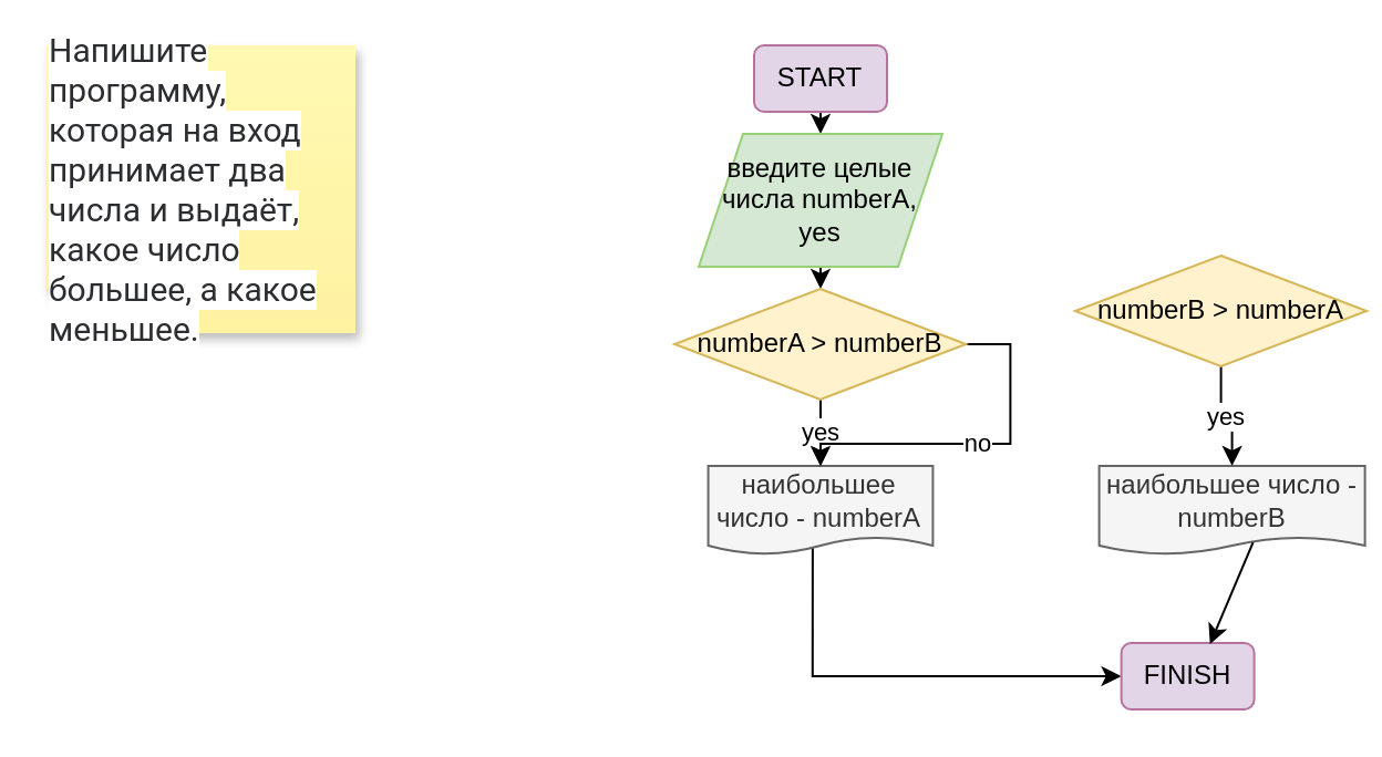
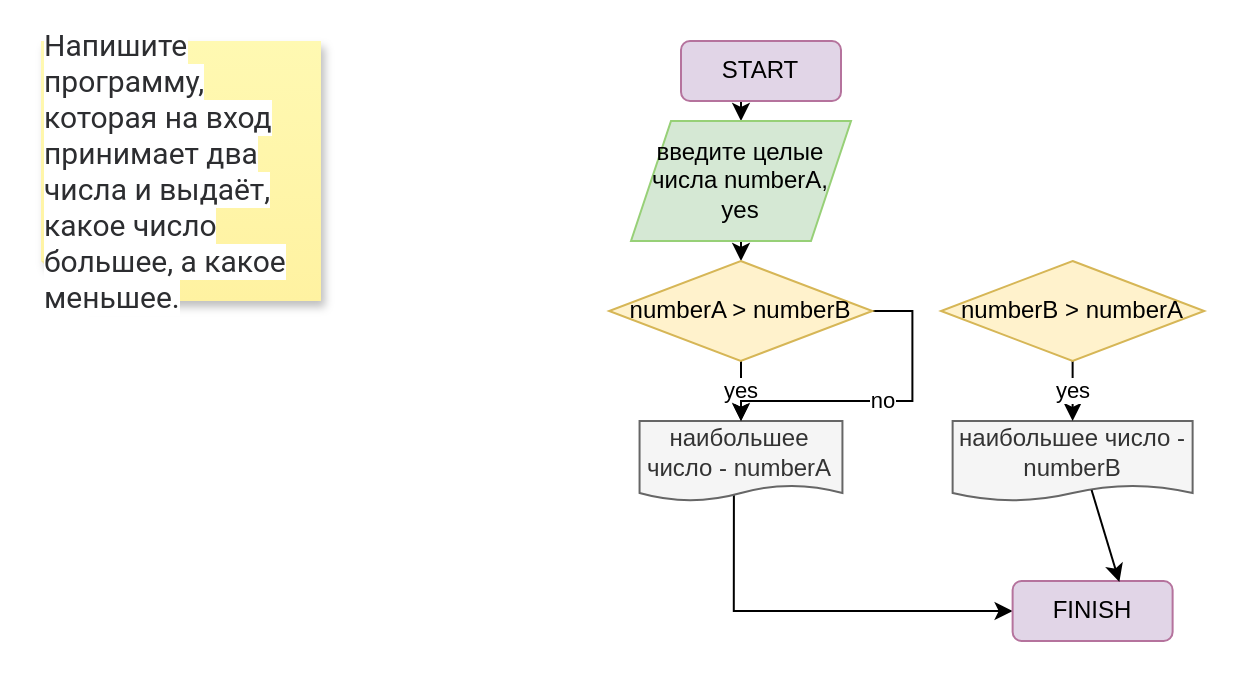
  <mxCell id="0" />
  <mxCell id="1" parent="0" />
  <mxCell id="2" value="&lt;span style=&quot;color: rgb(44, 45, 48); font-family: Roboto, &amp;quot;San Francisco&amp;quot;, &amp;quot;Helvetica Neue&amp;quot;, Helvetica, Arial; font-size: 15px; background-color: rgb(255, 255, 255);&quot;&gt;Напишите программу, которая на вход принимает два числа и выдаёт, какое число большее, а какое меньшее.&lt;/span&gt;" style="shape=note;whiteSpace=wrap;html=1;backgroundOutline=1;fontColor=#000000;darkOpacity=0.05;fillColor=#FFF9B2;strokeColor=none;fillStyle=solid;direction=west;gradientDirection=north;gradientColor=#FFF2A1;shadow=1;size=20;pointerEvents=1;align=left;" parent="1" vertex="1"><mxGeometry x="20" y="20" width="140" height="130" as="geometry" /></mxCell>
  <mxCell id="3" style="edgeStyle=orthogonalEdgeStyle;rounded=0;orthogonalLoop=1;jettySize=auto;html=1;exitX=0.5;exitY=1;exitDx=0;exitDy=0;entryX=0.5;entryY=0;entryDx=0;entryDy=0;" parent="1" source="4" target="7" edge="1"><mxGeometry relative="1" as="geometry" /></mxCell>
- <mxCell id="4" value="START" style="rounded=1;whiteSpace=wrap;html=1;fillColor=#e1d5e7;strokeColor=#B5739D;" parent="1" vertex="1"><mxGeometry x="340" y="20" width="60" height="30" as="geometry" /></mxCell>
+ <mxCell id="4" value="START" style="rounded=1;whiteSpace=wrap;html=1;fillColor=#e1d5e7;strokeColor=#B5739D;" parent="1" vertex="1"><mxGeometry x="340" y="20" width="80" height="30" as="geometry" /></mxCell>
  <mxCell id="5" style="edgeStyle=orthogonalEdgeStyle;rounded=0;orthogonalLoop=1;jettySize=auto;html=1;exitX=0.5;exitY=1;exitDx=0;exitDy=0;entryX=0.5;entryY=0;entryDx=0;entryDy=0;" parent="1" source="7" edge="1"><mxGeometry relative="1" as="geometry"><mxPoint x="370.005" y="100" as="targetPoint" /></mxGeometry></mxCell>
  <mxCell id="6" style="edgeStyle=orthogonalEdgeStyle;rounded=0;orthogonalLoop=1;jettySize=auto;html=1;exitX=0.5;exitY=1;exitDx=0;exitDy=0;entryX=0.5;entryY=0;entryDx=0;entryDy=0;" parent="1" source="7" edge="1"><mxGeometry relative="1" as="geometry"><mxPoint x="370" y="130" as="targetPoint" /></mxGeometry></mxCell>
  <mxCell id="7" value="введите целые числа numberA, yes" style="shape=parallelogram;perimeter=parallelogramPerimeter;whiteSpace=wrap;html=1;fixedSize=1;strokeColor=#97D077;fillColor=#d5e8d4;" parent="1" vertex="1"><mxGeometry x="315" y="60" width="110" height="60" as="geometry" /></mxCell>
  <mxCell id="8" style="edgeStyle=orthogonalEdgeStyle;rounded=0;orthogonalLoop=1;jettySize=auto;html=1;exitX=0.465;exitY=0.863;exitDx=0;exitDy=0;entryX=0;entryY=0.5;entryDx=0;entryDy=0;exitPerimeter=0;" parent="1" source="9" target="10" edge="1"><mxGeometry relative="1" as="geometry"><Array as="points"><mxPoint x="366" y="305" /></Array></mxGeometry></mxCell>
  <mxCell id="9" value="наибольшее число - numberA" style="shape=document;whiteSpace=wrap;html=1;boundedLbl=1;strokeColor=#666666;fillColor=#f5f5f5;fontColor=#333333;size=0.199;" parent="1" vertex="1"><mxGeometry x="319.28" y="210" width="101.44" height="40" as="geometry" /></mxCell>
- <mxCell id="10" value="FINISH" style="rounded=1;whiteSpace=wrap;html=1;fillColor=#e1d5e7;strokeColor=#B5739D;" parent="1" vertex="1"><mxGeometry x="505.81" y="290" width="60" height="30" as="geometry" /></mxCell>
+ <mxCell id="10" value="FINISH" style="rounded=1;whiteSpace=wrap;html=1;fillColor=#e1d5e7;strokeColor=#B5739D;" parent="1" vertex="1"><mxGeometry x="505.81" y="290" width="80" height="30" as="geometry" /></mxCell>
  <mxCell id="11" value="yes" style="edgeStyle=orthogonalEdgeStyle;rounded=0;orthogonalLoop=1;jettySize=auto;html=1;exitX=0.5;exitY=1;exitDx=0;exitDy=0;" parent="1" source="13" edge="1"><mxGeometry relative="1" as="geometry"><mxPoint x="370" y="210" as="targetPoint" /><Array as="points"><mxPoint x="370" y="210" /><mxPoint x="370" y="210" /></Array></mxGeometry></mxCell>
  <mxCell id="12" value="no" style="edgeStyle=orthogonalEdgeStyle;rounded=0;orthogonalLoop=1;jettySize=auto;html=1;exitX=1;exitY=0.5;exitDx=0;exitDy=0;" edge="1" parent="1" source="13" target="9"><mxGeometry relative="1" as="geometry" /></mxCell>
  <mxCell id="13" value="numberA &amp;gt; numberB" style="rhombus;whiteSpace=wrap;html=1;strokeColor=#d6b656;fillColor=#fff2cc;" parent="1" vertex="1"><mxGeometry x="304.07" y="130" width="131.62" height="50" as="geometry" /></mxCell>
- <mxCell id="14" value="наибольшее число - numberB" style="shape=document;whiteSpace=wrap;html=1;boundedLbl=1;strokeColor=#666666;fillColor=#f5f5f5;fontColor=#333333;size=0.199;" parent="1" vertex="1"><mxGeometry x="495.81" y="210" width="120" height="40" as="geometry" /></mxCell>
+ <mxCell id="14" value="наибольшее число - numberB" style="shape=document;whiteSpace=wrap;html=1;boundedLbl=1;strokeColor=#666666;fillColor=#f5f5f5;fontColor=#333333;size=0.199;" parent="1" vertex="1"><mxGeometry x="475.81" y="210" width="120" height="40" as="geometry" /></mxCell>
  <mxCell id="15" value="" style="endArrow=classic;html=1;rounded=0;entryX=0.667;entryY=0.017;entryDx=0;entryDy=0;entryPerimeter=0;exitX=0.579;exitY=0.863;exitDx=0;exitDy=0;exitPerimeter=0;" parent="1" target="10" edge="1" source="14"><mxGeometry width="50" height="50" relative="1" as="geometry"><mxPoint x="530" y="200" as="sourcePoint" /><mxPoint x="530" y="300" as="targetPoint" /></mxGeometry></mxCell>
  <mxCell id="16" value="yes" style="edgeStyle=orthogonalEdgeStyle;rounded=0;orthogonalLoop=1;jettySize=auto;html=1;exitX=0.5;exitY=1;exitDx=0;exitDy=0;entryX=0.5;entryY=0;entryDx=0;entryDy=0;" edge="1" parent="1" source="17" target="14"><mxGeometry relative="1" as="geometry" /></mxCell>
- <mxCell id="17" value="numberB &amp;gt; numberA" style="rhombus;whiteSpace=wrap;html=1;strokeColor=#d6b656;fillColor=#fff2cc;" vertex="1" parent="1"><mxGeometry x="485" y="115" width="131.62" height="50" as="geometry" /></mxCell>
+ <mxCell id="17" value="numberB &amp;gt; numberA" style="rhombus;whiteSpace=wrap;html=1;strokeColor=#d6b656;fillColor=#fff2cc;" vertex="1" parent="1"><mxGeometry x="470" y="130" width="131.62" height="50" as="geometry" /></mxCell>
